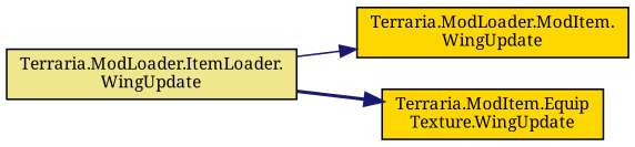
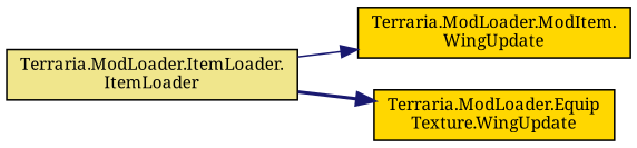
  digraph {
    fontname="Noto Serif"
    rankdir=RL
    node [color=black fillcolor=gold fontname="Noto Serif" fontsize=10 shape=record style=filled]
    edge [color=midnightblue dir=back fontname="Noto Serif" fontsize=10 labelfontname=Helvetica labelfontsize=10]
    n1 [fontcolor=black height=0.2 label="Terraria.ModLoader.ModItem.\lWingUpdate" width=0.4]
-   n2 [fillcolor=khaki height=0.2 label="Terraria.ModLoader.ItemLoader.\lWingUpdate" width=0.4]
-   n3 [height=0.2 label="Terraria.ModItem.Equip\lTexture.WingUpdate" width=0.4]
+   n2 [fillcolor=khaki height=0.2 label="Terraria.ModLoader.ItemLoader.\lItemLoader" width=0.4]
+   n3 [height=0.2 label="Terraria.ModLoader.Equip\lTexture.WingUpdate" width=0.4]
    n1 -> n2 [style=solid]
    n3 -> n2 [style=bold]
  }
